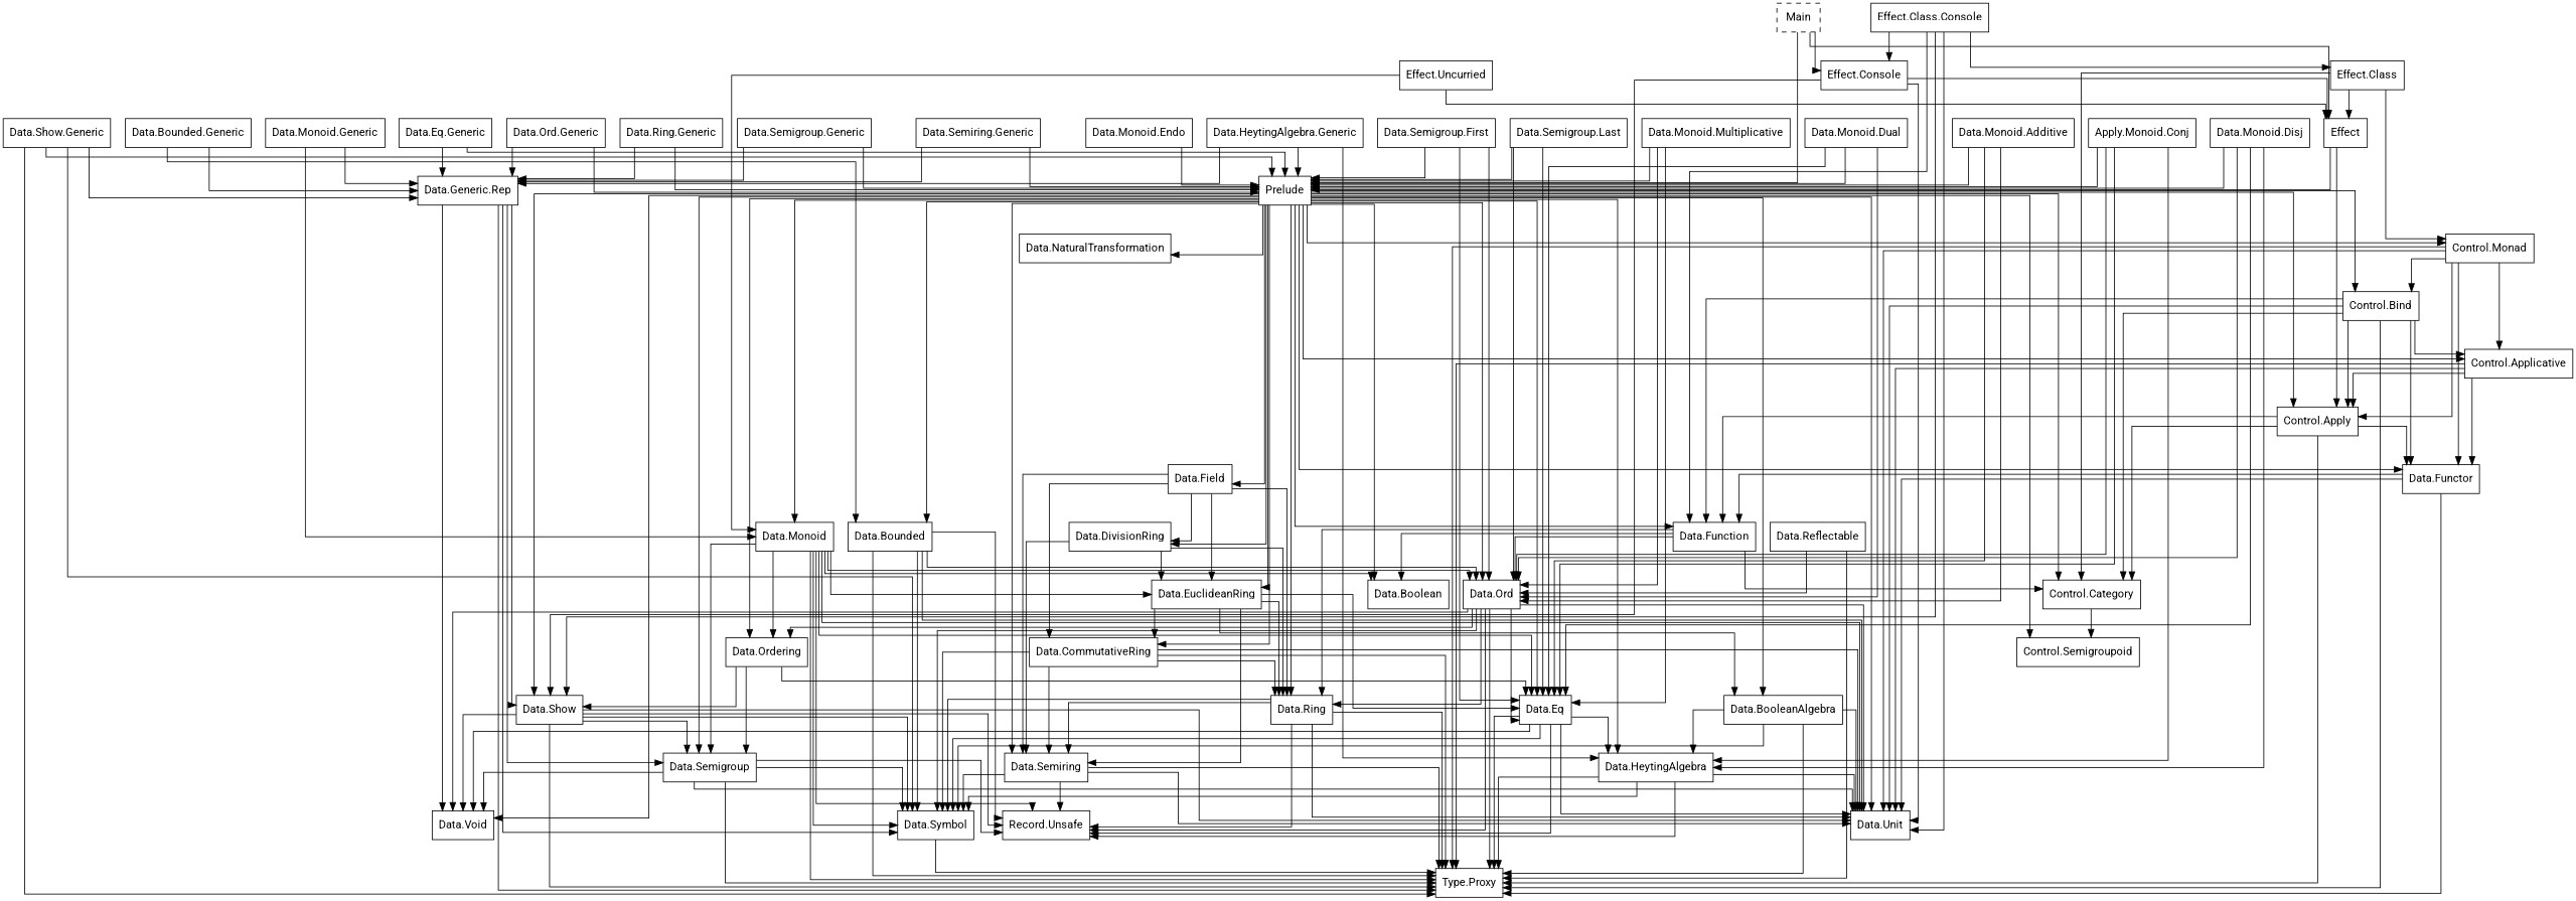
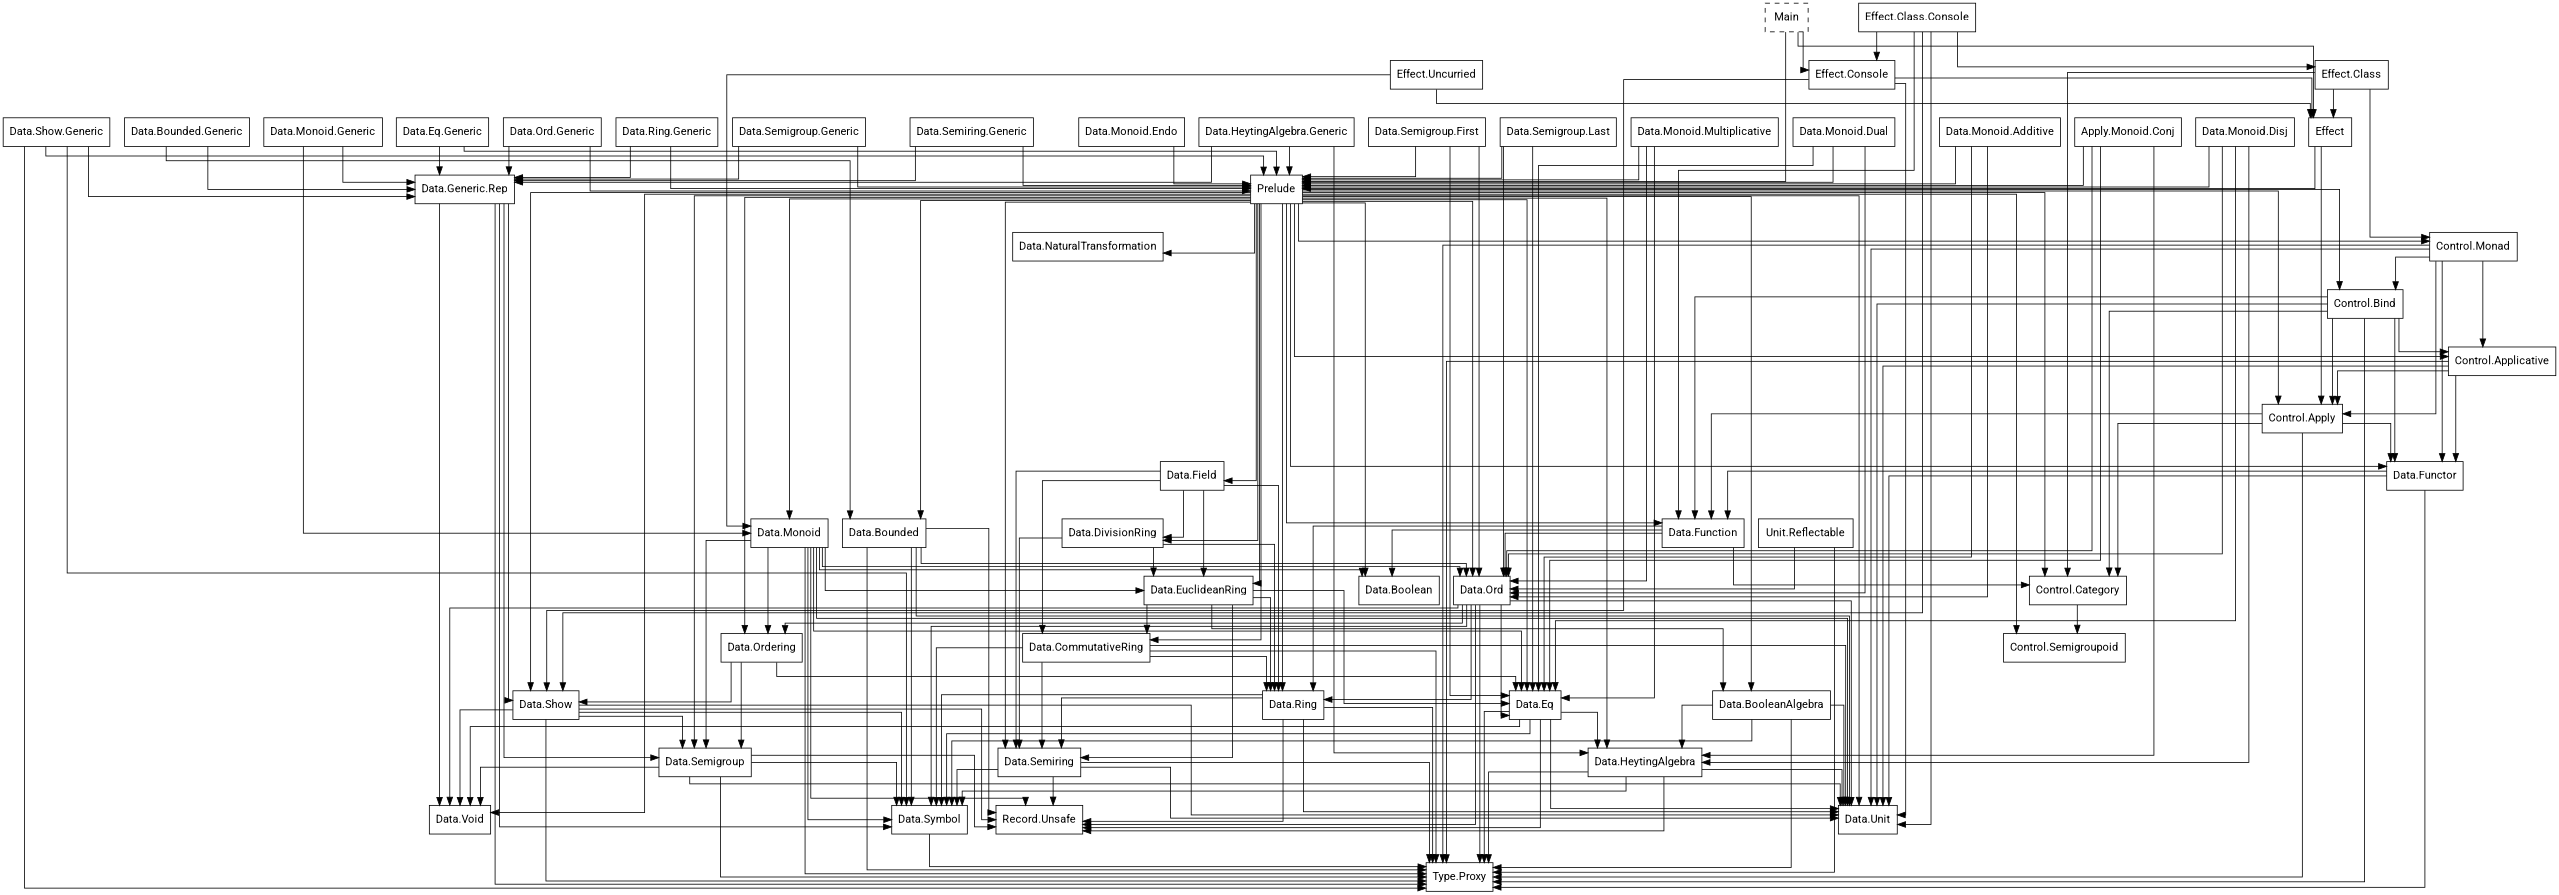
  strict digraph {
    fontname=Roboto
    splines=ortho
    node [fontname=Roboto shape=rect]
    edge [fontname=Roboto]
    Main [style=dashed]
    Prelude
    Effect
    "Effect.Console"
    "Control.Applicative"
    "Control.Apply"
    "Data.Functor"
    "Data.Unit"
    "Data.Function"
    "Control.Category"
    "Data.Ord"
    "Data.Ring"
    "Data.Boolean"
    "Control.Semigroupoid"
    "Control.Bind"
    "Control.Monad"
    "Data.BooleanAlgebra"
    "Data.HeytingAlgebra"
    "Data.Bounded"
    "Data.Eq"
    "Data.Void"
    "Data.Ordering"
    "Data.Semigroup"
    "Data.Show"
    "Data.CommutativeRing"
    "Data.Semiring"
    "Data.DivisionRing"
    "Data.EuclideanRing"
    "Data.Field"
    "Data.Monoid"
    "Data.NaturalTransformation"
    "Type.Proxy"
    "Data.Symbol"
    "Record.Unsafe"
    "Data.Bounded.Generic"
    "Data.Generic.Rep"
    "Data.Eq.Generic"
    "Data.HeytingAlgebra.Generic"
    "Data.Monoid.Additive"
    n40 [label="Apply.Monoid.Conj"]
    "Data.Monoid.Disj"
    "Data.Monoid.Dual"
    "Data.Monoid.Endo"
    "Data.Monoid.Generic"
    "Data.Monoid.Multiplicative"
    "Data.Ord.Generic"
-   "Data.Reflectable"
+   "Data.Reflectable" [label="Unit.Reflectable"]
    "Data.Ring.Generic"
    "Data.Semigroup.First"
    "Data.Semigroup.Generic"
    "Data.Semigroup.Last"
    "Data.Semiring.Generic"
    "Data.Show.Generic"
    "Effect.Class"
    "Effect.Class.Console"
    "Effect.Uncurried"
    Main -> Prelude
    Main -> Effect
    Main -> "Effect.Console"
    Prelude -> "Control.Applicative"
    Prelude -> "Control.Apply"
    Prelude -> "Data.Functor"
    Prelude -> "Data.Unit"
    Prelude -> "Data.Function"
    Prelude -> "Control.Category"
    Prelude -> "Data.Ord"
    Prelude -> "Data.Ring"
    Prelude -> "Data.Boolean"
    Prelude -> "Control.Semigroupoid"
    Prelude -> "Control.Bind"
    Prelude -> "Control.Monad"
    Prelude -> "Data.BooleanAlgebra"
    Prelude -> "Data.HeytingAlgebra"
    Prelude -> "Data.Bounded"
    Prelude -> "Data.Eq"
    Prelude -> "Data.Void"
    Prelude -> "Data.Ordering"
    Prelude -> "Data.Semigroup"
    Prelude -> "Data.Show"
    Prelude -> "Data.CommutativeRing"
    Prelude -> "Data.Semiring"
    Prelude -> "Data.DivisionRing"
    Prelude -> "Data.EuclideanRing"
    Prelude -> "Data.Field"
    Prelude -> "Data.Monoid"
    Prelude -> "Data.NaturalTransformation"
    Effect -> Prelude
    Effect -> "Control.Apply"
    "Effect.Console" -> Effect
    "Effect.Console" -> "Data.Unit"
    "Effect.Console" -> "Data.Show"
    "Control.Applicative" -> "Control.Apply"
    "Control.Applicative" -> "Data.Functor"
    "Control.Applicative" -> "Data.Unit"
    "Control.Applicative" -> "Type.Proxy"
    "Control.Apply" -> "Data.Functor"
    "Control.Apply" -> "Data.Function"
    "Control.Apply" -> "Control.Category"
    "Control.Apply" -> "Type.Proxy"
    "Data.Functor" -> "Data.Unit"
    "Data.Functor" -> "Data.Function"
    "Data.Functor" -> "Type.Proxy"
    "Data.Function" -> "Control.Category"
    "Data.Function" -> "Data.Ord"
    "Data.Function" -> "Data.Ring"
    "Data.Function" -> "Data.Boolean"
    "Control.Category" -> "Control.Semigroupoid"
    "Data.Ord" -> "Data.Unit"
    "Data.Ord" -> "Data.Ring"
    "Data.Ord" -> "Data.Eq"
    "Data.Ord" -> "Data.Void"
    "Data.Ord" -> "Data.Ordering"
    "Data.Ord" -> "Type.Proxy"
    "Data.Ord" -> "Data.Symbol"
    "Data.Ord" -> "Record.Unsafe"
    "Data.Ring" -> "Data.Unit"
    "Data.Ring" -> "Data.Semiring"
    "Data.Ring" -> "Type.Proxy"
    "Data.Ring" -> "Data.Symbol"
    "Data.Ring" -> "Record.Unsafe"
    "Control.Bind" -> "Control.Applicative"
    "Control.Bind" -> "Control.Apply"
    "Control.Bind" -> "Data.Functor"
    "Control.Bind" -> "Data.Unit"
    "Control.Bind" -> "Data.Function"
    "Control.Bind" -> "Control.Category"
    "Control.Bind" -> "Type.Proxy"
    "Control.Monad" -> "Control.Applicative"
    "Control.Monad" -> "Control.Apply"
    "Control.Monad" -> "Data.Functor"
    "Control.Monad" -> "Data.Unit"
    "Control.Monad" -> "Control.Bind"
    "Control.Monad" -> "Type.Proxy"
    "Data.BooleanAlgebra" -> "Data.Unit"
    "Data.BooleanAlgebra" -> "Data.HeytingAlgebra"
    "Data.BooleanAlgebra" -> "Type.Proxy"
    "Data.BooleanAlgebra" -> "Data.Symbol"
    "Data.HeytingAlgebra" -> "Data.Unit"
    "Data.HeytingAlgebra" -> "Type.Proxy"
    "Data.HeytingAlgebra" -> "Data.Symbol"
    "Data.HeytingAlgebra" -> "Record.Unsafe"
    "Data.Bounded" -> "Data.Unit"
    "Data.Bounded" -> "Data.Ord"
    "Data.Bounded" -> "Type.Proxy"
    "Data.Bounded" -> "Data.Symbol"
    "Data.Bounded" -> "Record.Unsafe"
    "Data.Eq" -> "Data.Unit"
    "Data.Eq" -> "Data.HeytingAlgebra"
    "Data.Eq" -> "Data.Void"
    "Data.Eq" -> "Type.Proxy"
    "Data.Eq" -> "Data.Symbol"
    "Data.Eq" -> "Record.Unsafe"
    "Data.Ordering" -> "Data.Eq"
    "Data.Ordering" -> "Data.Semigroup"
    "Data.Ordering" -> "Data.Show"
    "Data.Semigroup" -> "Data.Unit"
    "Data.Semigroup" -> "Data.Void"
    "Data.Semigroup" -> "Type.Proxy"
    "Data.Semigroup" -> "Data.Symbol"
    "Data.Semigroup" -> "Record.Unsafe"
    "Data.Show" -> "Data.Unit"
    "Data.Show" -> "Data.Void"
    "Data.Show" -> "Data.Semigroup"
    "Data.Show" -> "Type.Proxy"
    "Data.Show" -> "Data.Symbol"
    "Data.Show" -> "Record.Unsafe"
    "Data.CommutativeRing" -> "Data.Unit"
    "Data.CommutativeRing" -> "Data.Ring"
    "Data.CommutativeRing" -> "Data.Semiring"
    "Data.CommutativeRing" -> "Type.Proxy"
    "Data.CommutativeRing" -> "Data.Symbol"
    "Data.Semiring" -> "Data.Unit"
    "Data.Semiring" -> "Type.Proxy"
    "Data.Semiring" -> "Data.Symbol"
    "Data.Semiring" -> "Record.Unsafe"
    "Data.DivisionRing" -> "Data.Ring"
    "Data.DivisionRing" -> "Data.Semiring"
    "Data.DivisionRing" -> "Data.EuclideanRing"
    "Data.EuclideanRing" -> "Data.Ring"
    "Data.EuclideanRing" -> "Data.BooleanAlgebra"
    "Data.EuclideanRing" -> "Data.Eq"
    "Data.EuclideanRing" -> "Data.CommutativeRing"
    "Data.EuclideanRing" -> "Data.Semiring"
    "Data.Field" -> "Data.Ring"
    "Data.Field" -> "Data.CommutativeRing"
    "Data.Field" -> "Data.Semiring"
    "Data.Field" -> "Data.DivisionRing"
    "Data.Field" -> "Data.EuclideanRing"
    "Data.Monoid" -> "Data.Unit"
    "Data.Monoid" -> "Data.Ord"
    "Data.Monoid" -> "Data.Boolean"
    "Data.Monoid" -> "Data.Eq"
    "Data.Monoid" -> "Data.Ordering"
    "Data.Monoid" -> "Data.Semigroup"
    "Data.Monoid" -> "Data.EuclideanRing"
    "Data.Monoid" -> "Type.Proxy"
    "Data.Monoid" -> "Data.Symbol"
    "Data.Monoid" -> "Record.Unsafe"
    "Data.Symbol" -> "Type.Proxy"
    "Data.Bounded.Generic" -> "Data.Bounded"
    "Data.Bounded.Generic" -> "Data.Generic.Rep"
    "Data.Generic.Rep" -> "Data.Void"
    "Data.Generic.Rep" -> "Data.Semigroup"
    "Data.Generic.Rep" -> "Data.Show"
    "Data.Generic.Rep" -> "Type.Proxy"
    "Data.Generic.Rep" -> "Data.Symbol"
    "Data.Eq.Generic" -> Prelude
    "Data.Eq.Generic" -> "Data.Generic.Rep"
    "Data.HeytingAlgebra.Generic" -> Prelude
    "Data.HeytingAlgebra.Generic" -> "Data.HeytingAlgebra"
    "Data.HeytingAlgebra.Generic" -> "Data.Generic.Rep"
    "Data.Monoid.Additive" -> Prelude
    "Data.Monoid.Additive" -> "Data.Ord"
    "Data.Monoid.Additive" -> "Data.Eq"
    n40 -> Prelude
    n40 -> "Data.Ord"
    n40 -> "Data.HeytingAlgebra"
    n40 -> "Data.Eq"
    "Data.Monoid.Disj" -> Prelude
    "Data.Monoid.Disj" -> "Data.Ord"
    "Data.Monoid.Disj" -> "Data.HeytingAlgebra"
    "Data.Monoid.Disj" -> "Data.Eq"
    "Data.Monoid.Dual" -> Prelude
    "Data.Monoid.Dual" -> "Data.Ord"
    "Data.Monoid.Dual" -> "Data.Eq"
    "Data.Monoid.Endo" -> Prelude
    "Data.Monoid.Generic" -> "Data.Monoid"
    "Data.Monoid.Generic" -> "Data.Generic.Rep"
    "Data.Monoid.Multiplicative" -> Prelude
    "Data.Monoid.Multiplicative" -> "Data.Ord"
    "Data.Monoid.Multiplicative" -> "Data.Eq"
    "Data.Ord.Generic" -> Prelude
    "Data.Ord.Generic" -> "Data.Generic.Rep"
    "Data.Reflectable" -> "Data.Ord"
    "Data.Reflectable" -> "Type.Proxy"
    "Data.Ring.Generic" -> Prelude
    "Data.Ring.Generic" -> "Data.Generic.Rep"
    "Data.Semigroup.First" -> Prelude
    "Data.Semigroup.First" -> "Data.Ord"
    "Data.Semigroup.First" -> "Data.Eq"
    "Data.Semigroup.Generic" -> Prelude
    "Data.Semigroup.Generic" -> "Data.Generic.Rep"
    "Data.Semigroup.Last" -> Prelude
    "Data.Semigroup.Last" -> "Data.Ord"
    "Data.Semigroup.Last" -> "Data.Eq"
    "Data.Semiring.Generic" -> Prelude
    "Data.Semiring.Generic" -> "Data.Generic.Rep"
    "Data.Show.Generic" -> Prelude
    "Data.Show.Generic" -> "Type.Proxy"
    "Data.Show.Generic" -> "Data.Symbol"
    "Data.Show.Generic" -> "Data.Generic.Rep"
    "Effect.Class" -> Effect
    "Effect.Class" -> "Control.Category"
    "Effect.Class" -> "Control.Monad"
    "Effect.Class.Console" -> "Effect.Console"
    "Effect.Class.Console" -> "Data.Unit"
    "Effect.Class.Console" -> "Data.Function"
    "Effect.Class.Console" -> "Data.Show"
    "Effect.Class.Console" -> "Effect.Class"
    "Effect.Uncurried" -> Effect
    "Effect.Uncurried" -> "Data.Monoid"
  }
